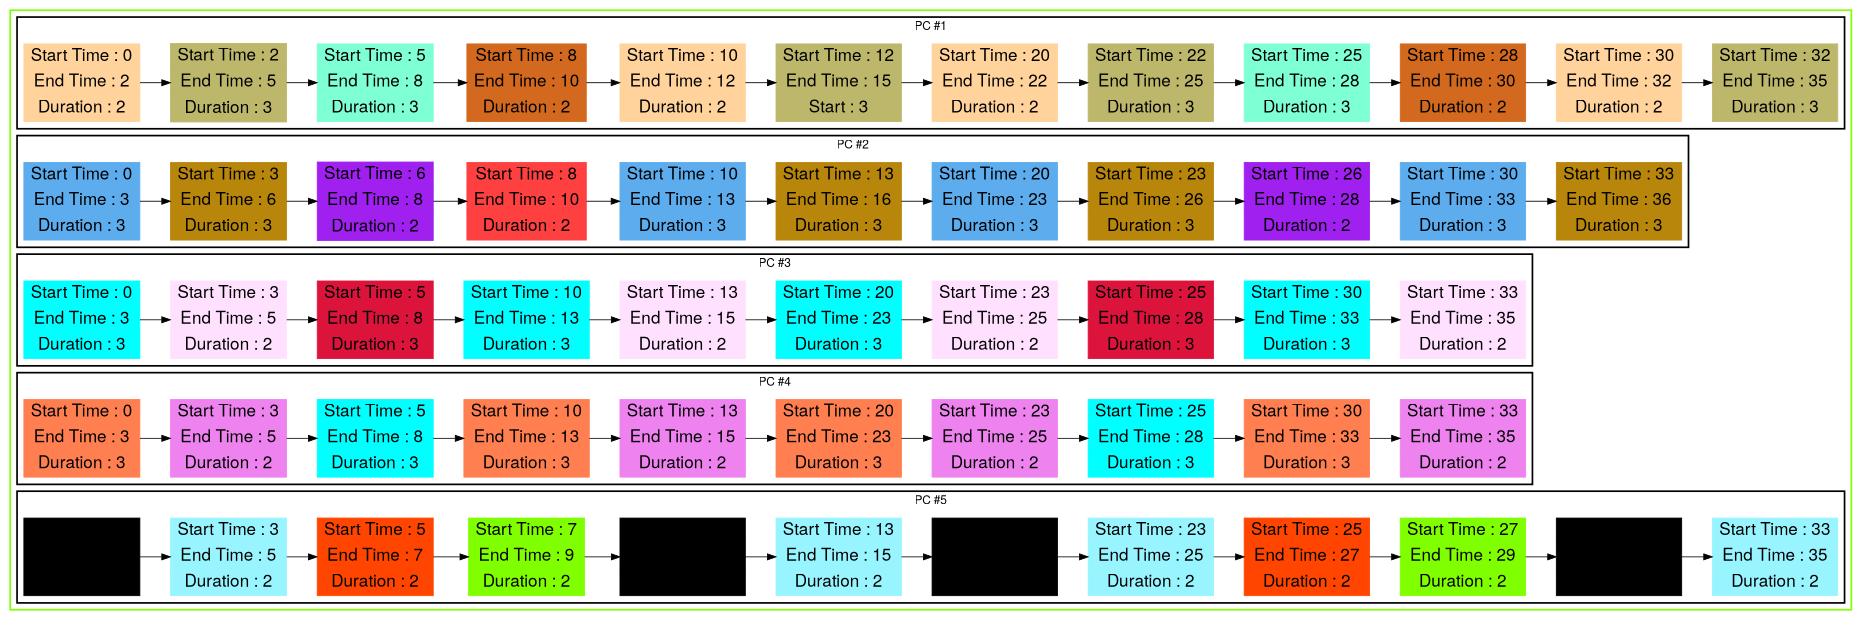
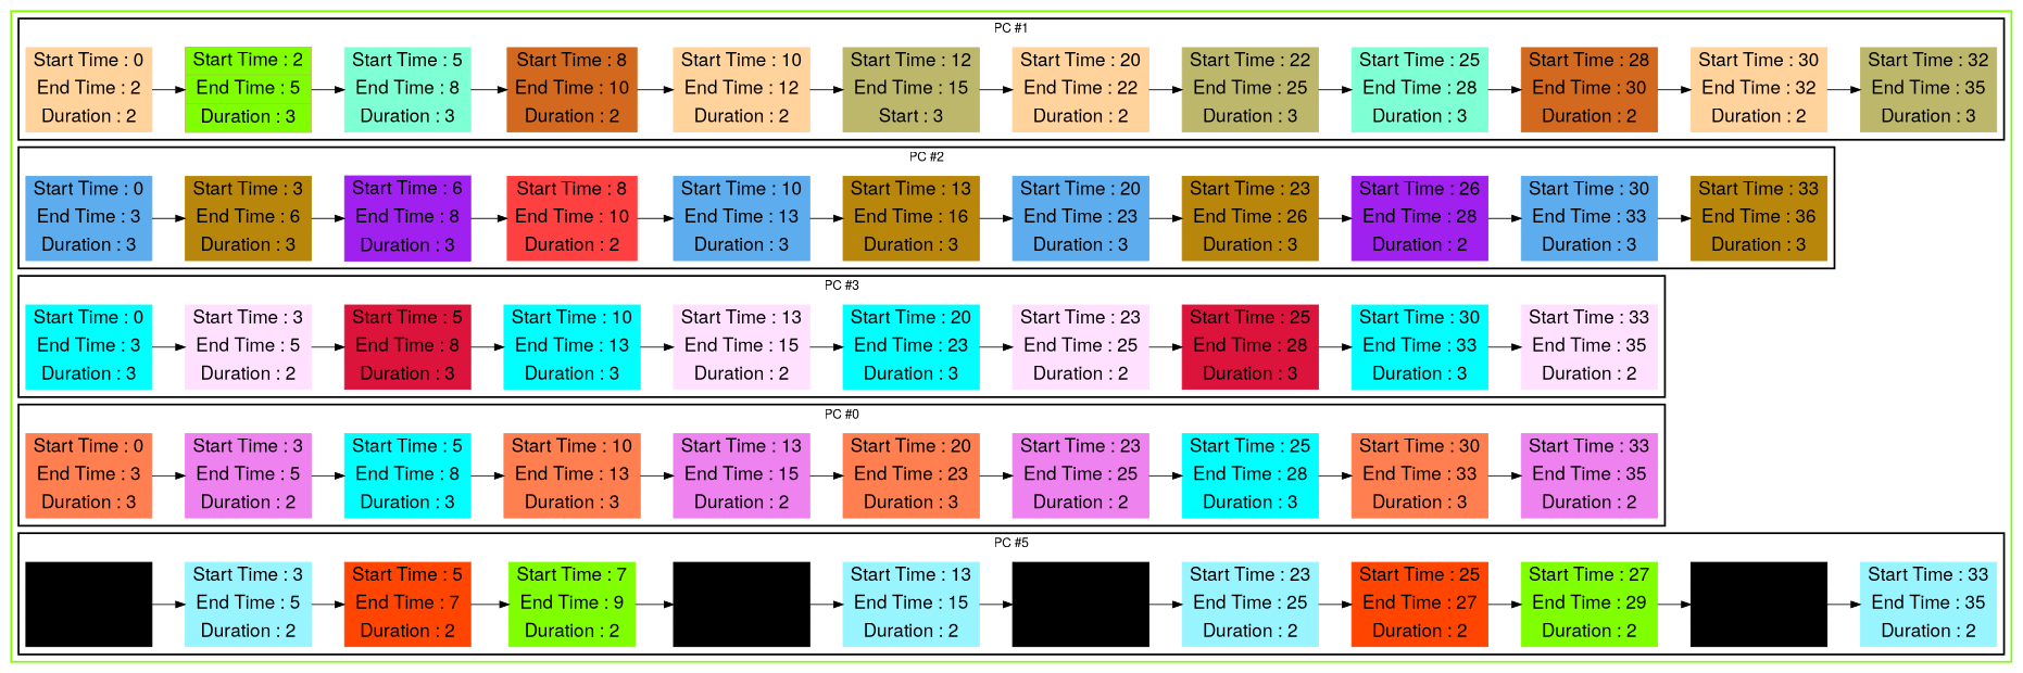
  digraph {
    fontname="Helvetica,Arial,sans-serif"
    rankdir=LR
    node [color=burlywood1 fontname="Helvetica,Arial,sans-serif" fontsize=20 shape=record style=filled]
    edge [fontname="Helvetica,Arial,sans-serif"]
    n1 [label="Start Time : 0 | End Time : 2 | Duration : 2"]
-   n2 [color=darkkhaki label="Start Time : 2 | End Time : 5 | Duration : 3"]
+   n2 [color=darkkhaki label="Start Time : 2 | End Time : 5 | Duration : 3" fillcolor=chartreuse]
    n3 [color=aquamarine label="Start Time : 5 | End Time : 8 | Duration : 3"]
    n4 [color=chocolate label="Start Time : 8 | End Time : 10 | Duration : 2"]
    n5 [label="Start Time : 10 | End Time : 12 | Duration : 2"]
    n6 [color=darkkhaki label="Start Time : 12 | End Time : 15 | Start : 3"]
    n7 [label="Start Time : 20 | End Time : 22 | Duration : 2"]
    n8 [color=darkkhaki label="Start Time : 22 | End Time : 25 | Duration : 3"]
    n9 [color=aquamarine label="Start Time : 25 | End Time : 28 | Duration : 3"]
    n10 [color=chocolate label="Start Time : 28 | End Time : 30 | Duration : 2"]
    n11 [label="Start Time : 30 | End Time : 32 | Duration : 2"]
    n12 [color=darkkhaki label="Start Time : 32 | End Time : 35 | Duration : 3"]
    n13 [color=steelblue2 label="Start Time : 0 | End Time : 3 | Duration : 3"]
    n14 [color=darkgoldenrod label="Start Time : 3 | End Time : 6 | Duration : 3"]
-   n15 [color=x11purple label="Start Time : 6 | End Time : 8 | Duration : 2"]
+   n15 [color=x11purple label="Start Time : 6 | End Time : 8 | Duration : 3"]
    n16 [color=brown1 label="Start Time : 8 | End Time : 10 | Duration : 2"]
    n17 [color=steelblue2 label="Start Time : 10 | End Time : 13 | Duration : 3"]
    n18 [color=darkgoldenrod label="Start Time : 13 | End Time : 16 | Duration : 3"]
    n19 [color=steelblue2 label="Start Time : 20 | End Time : 23 | Duration : 3"]
    n20 [color=darkgoldenrod label="Start Time : 23 | End Time : 26 | Duration : 3"]
    n21 [color=x11purple label="Start Time : 26 | End Time : 28 | Duration : 2"]
    n22 [color=steelblue2 label="Start Time : 30 | End Time : 33 | Duration : 3"]
    n23 [color=darkgoldenrod label="Start Time : 33 | End Time : 36 | Duration : 3"]
    n24 [color=aqua label="Start Time : 0 | End Time : 3 | Duration : 3"]
    n25 [color=thistle1 label="Start Time : 3 | End Time : 5 | Duration : 2"]
    n26 [color=crimson label="Start Time : 5 | End Time : 8 | Duration : 3"]
    n27 [color=aqua label="Start Time : 10 | End Time : 13 | Duration : 3"]
    n28 [color=thistle1 label="Start Time : 13 | End Time : 15 | Duration : 2"]
    n29 [color=aqua label="Start Time : 20 | End Time : 23 | Duration : 3"]
    n30 [color=thistle1 label="Start Time : 23 | End Time : 25 | Duration : 2"]
    n31 [color=crimson label="Start Time : 25 | End Time : 28 | Duration : 3"]
    n32 [color=aqua label="Start Time : 30 | End Time : 33 | Duration : 3"]
    n33 [color=thistle1 label="Start Time : 33 | End Time : 35 | Duration : 2"]
    n34 [color=coral label="Start Time : 0 | End Time : 3 | Duration : 3"]
    n35 [color=violet label="Start Time : 3 | End Time : 5 | Duration : 2"]
    n36 [color=cyan label="Start Time : 5 | End Time : 8 | Duration : 3"]
    n37 [color=coral label="Start Time : 10 | End Time : 13 | Duration : 3"]
    n38 [color=violet label="Start Time : 13 | End Time : 15 | Duration : 2"]
    n39 [color=coral label="Start Time : 20 | End Time : 23 | Duration : 3"]
    n40 [color=violet label="Start Time : 23 | End Time : 25 | Duration : 2"]
    n41 [color=cyan label="Start Time : 25 | End Time : 28 | Duration : 3"]
    n42 [color=coral label="Start Time : 30 | End Time : 33 | Duration : 3"]
    n43 [color=violet label="Start Time : 33 | End Time : 35 | Duration : 2"]
    n44 [color=cornflower label="Start Time : 0 | End Time : 3 | Duration : 3"]
    n45 [color=cadetblue1 label="Start Time : 3 | End Time : 5 | Duration : 2"]
    n46 [color=orangered1 label="Start Time : 5 | End Time : 7 | Duration : 2"]
    n47 [color=chartreuse label="Start Time : 7 | End Time : 9 | Duration : 2"]
    n48 [color=cornflower label="Start Time : 10 | End Time : 13 | Duration : 3"]
    n49 [color=cadetblue1 label="Start Time : 13 | End Time : 15 | Duration : 2"]
    n50 [color=cornflower label="Start Time : 20 | End Time : 23 | Duration : 3"]
    n51 [color=cadetblue1 label="Start Time : 23 | End Time : 25 | Duration : 2"]
    n52 [color=orangered1 label="Start Time : 25 | End Time : 27 | Duration : 2"]
    n53 [color=chartreuse label="Start Time : 27 | End Time : 29 | Duration : 2"]
    n54 [color=cornflower label="Start Time : 30 | End Time : 33 | Duration : 3"]
    n55 [color=cadetblue1 label="Start Time : 33 | End Time : 35 | Duration : 2"]
    subgraph cluster_1 {
      color=chartreuse
      style=bold
      subgraph cluster_2 {
        color=black
        label="PC #1"
        style=bold
        n1
        n2
        n3
        n4
        n5
        n6
        n7
        n8
        n9
        n10
        n11
        n12
      }
      subgraph cluster_3 {
        color=black
        label="PC #2"
        style=bold
        n13
        n14
        n15
        n16
        n17
        n18
        n19
        n20
        n21
        n22
        n23
      }
      subgraph cluster_4 {
        color=black
        label="PC #3"
        style=bold
        n24
        n25
        n26
        n27
        n28
        n29
        n30
        n31
        n32
        n33
      }
      subgraph cluster_5 {
        color=black
-       label="PC #4"
+       label="PC #0"
        style=bold
        n34
        n35
        n36
        n37
        n38
        n39
        n40
        n41
        n42
        n43
      }
      subgraph cluster_6 {
        color=black
        label="PC #5"
        style=bold
        n44
        n45
        n46
        n47
        n48
        n49
        n50
        n51
        n52
        n53
        n54
        n55
      }
    }
    n1 -> n2
    n2 -> n3
    n3 -> n4
    n4 -> n5
    n5 -> n6
    n6 -> n7
    n7 -> n8
    n8 -> n9
    n9 -> n10
    n10 -> n11
    n11 -> n12
    n13 -> n14
    n14 -> n15
    n15 -> n16
    n16 -> n17
    n17 -> n18
    n18 -> n19
    n19 -> n20
    n20 -> n21
    n21 -> n22
    n22 -> n23
    n24 -> n25
    n25 -> n26
    n26 -> n27
    n27 -> n28
    n28 -> n29
    n29 -> n30
    n30 -> n31
    n31 -> n32
    n32 -> n33
    n34 -> n35
    n35 -> n36
    n36 -> n37
    n37 -> n38
    n38 -> n39
    n39 -> n40
    n40 -> n41
    n41 -> n42
    n42 -> n43
    n44 -> n45
    n45 -> n46
    n46 -> n47
    n47 -> n48
    n48 -> n49
    n49 -> n50
    n50 -> n51
    n51 -> n52
    n52 -> n53
    n53 -> n54
    n54 -> n55
  }
